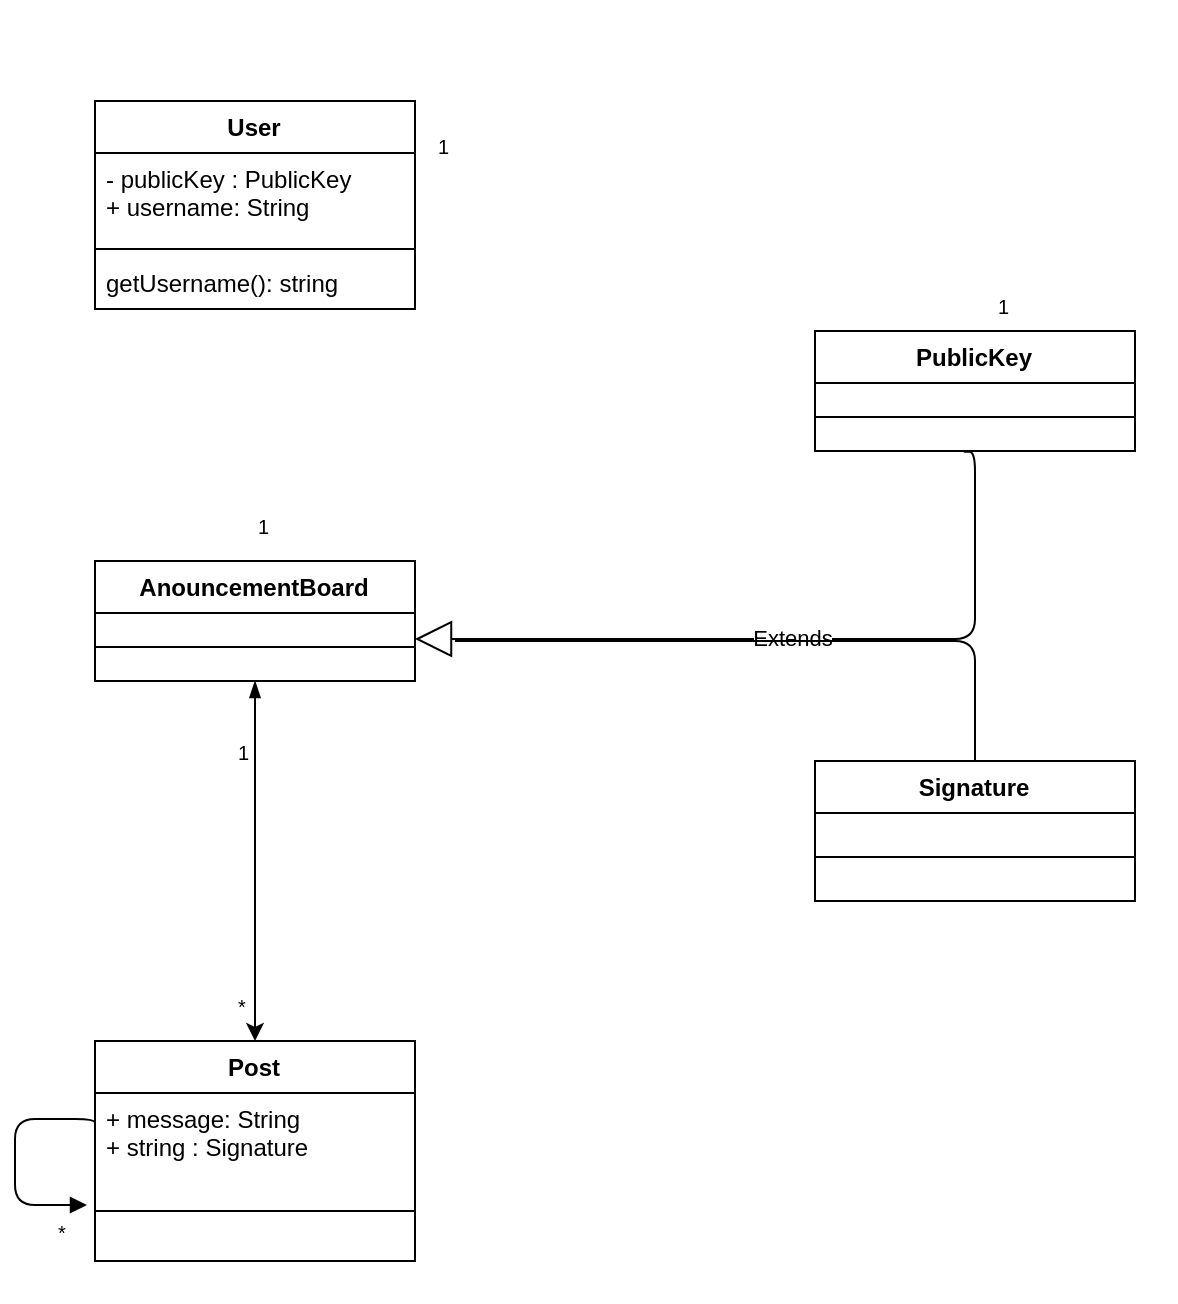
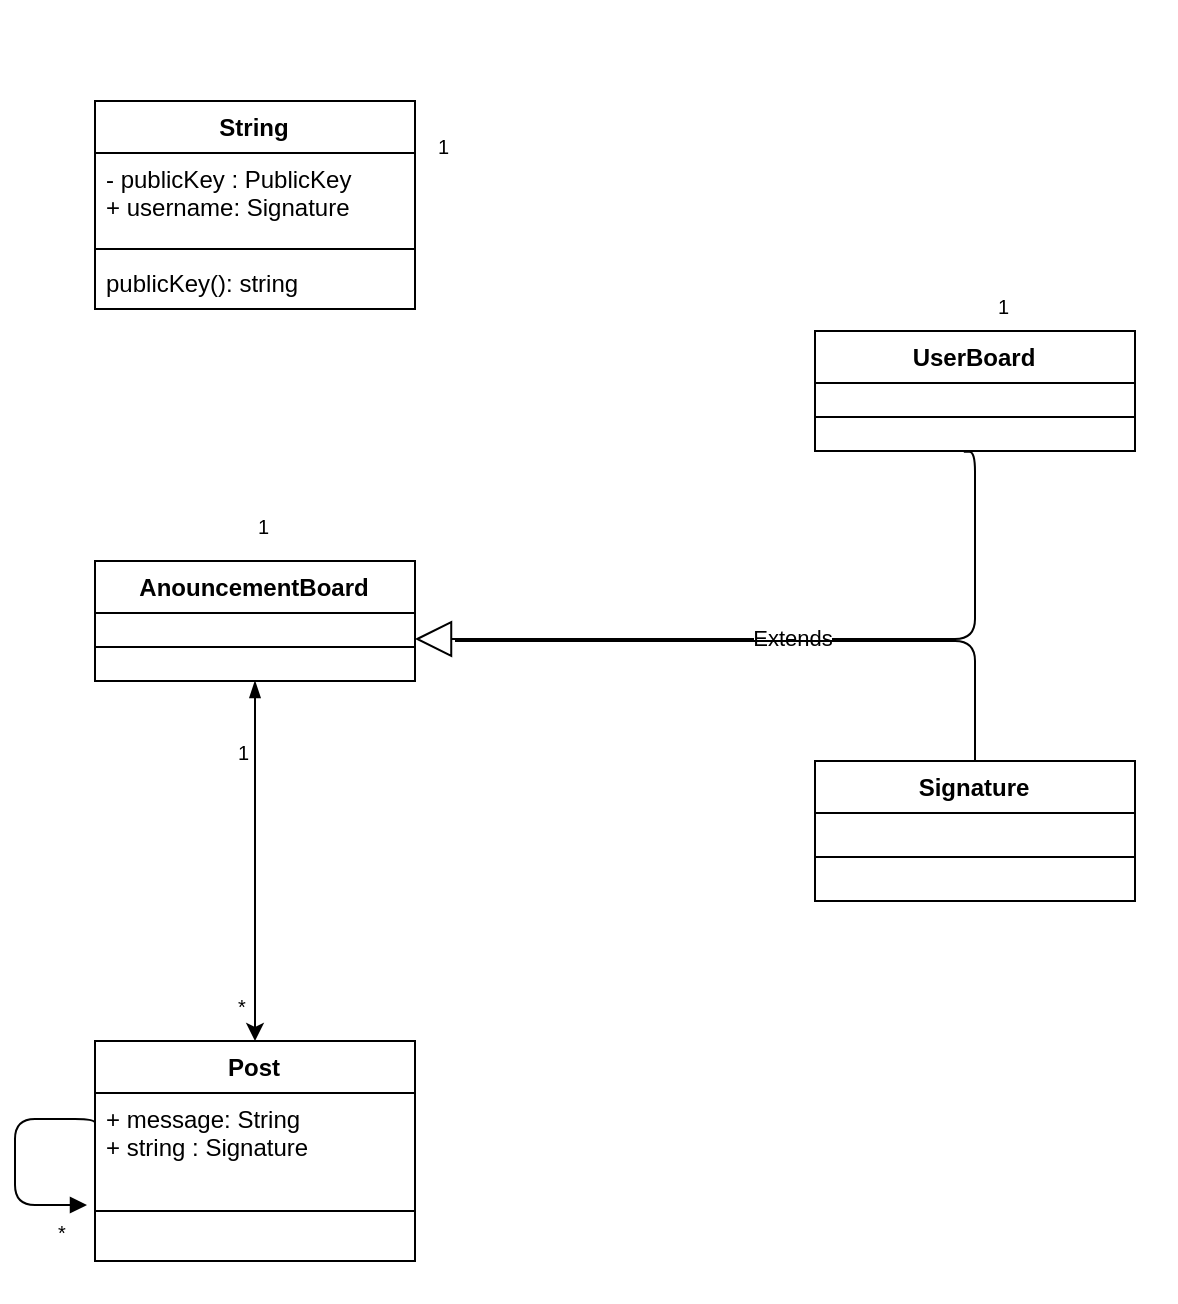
  <mxCell id="0" />
  <mxCell id="1" parent="0" />
- <mxCell id="2" value="User" style="swimlane;fontStyle=1;align=center;verticalAlign=top;childLayout=stackLayout;horizontal=1;startSize=26;horizontalStack=0;resizeParent=1;resizeParentMax=0;resizeLast=0;collapsible=1;marginBottom=0;" vertex="1" parent="1"><mxGeometry x="20" y="50" width="160" height="104" as="geometry" /></mxCell>
- <mxCell id="3" value="- publicKey : PublicKey&#10;+ username: String" style="text;strokeColor=none;fillColor=none;align=left;verticalAlign=top;spacingLeft=4;spacingRight=4;overflow=hidden;rotatable=0;points=[[0,0.5],[1,0.5]];portConstraint=eastwest;" vertex="1" parent="2"><mxGeometry y="26" width="160" height="44" as="geometry" /></mxCell>
+ <mxCell id="2" value="String" style="swimlane;fontStyle=1;align=center;verticalAlign=top;childLayout=stackLayout;horizontal=1;startSize=26;horizontalStack=0;resizeParent=1;resizeParentMax=0;resizeLast=0;collapsible=1;marginBottom=0;" vertex="1" parent="1"><mxGeometry x="20" y="50" width="160" height="104" as="geometry" /></mxCell>
+ <mxCell id="3" value="- publicKey : PublicKey&#10;+ username: Signature" style="text;strokeColor=none;fillColor=none;align=left;verticalAlign=top;spacingLeft=4;spacingRight=4;overflow=hidden;rotatable=0;points=[[0,0.5],[1,0.5]];portConstraint=eastwest;" vertex="1" parent="2"><mxGeometry y="26" width="160" height="44" as="geometry" /></mxCell>
  <mxCell id="4" value="" style="line;strokeWidth=1;fillColor=none;align=left;verticalAlign=middle;spacingTop=-1;spacingLeft=3;spacingRight=3;rotatable=0;labelPosition=right;points=[];portConstraint=eastwest;" vertex="1" parent="2"><mxGeometry y="70" width="160" height="8" as="geometry" /></mxCell>
- <mxCell id="5" value="getUsername(): string" style="text;strokeColor=none;fillColor=none;align=left;verticalAlign=top;spacingLeft=4;spacingRight=4;overflow=hidden;rotatable=0;points=[[0,0.5],[1,0.5]];portConstraint=eastwest;" vertex="1" parent="2"><mxGeometry y="78" width="160" height="26" as="geometry" /></mxCell>
+ <mxCell id="5" value="publicKey(): string" style="text;strokeColor=none;fillColor=none;align=left;verticalAlign=top;spacingLeft=4;spacingRight=4;overflow=hidden;rotatable=0;points=[[0,0.5],[1,0.5]];portConstraint=eastwest;" vertex="1" parent="2"><mxGeometry y="78" width="160" height="26" as="geometry" /></mxCell>
  <mxCell id="6" value="AnouncementBoard" style="swimlane;fontStyle=1;align=center;verticalAlign=top;childLayout=stackLayout;horizontal=1;startSize=26;horizontalStack=0;resizeParent=1;resizeParentMax=0;resizeLast=0;collapsible=1;marginBottom=0;" vertex="1" parent="1"><mxGeometry x="20" y="280" width="160" height="60" as="geometry" /></mxCell>
  <mxCell id="7" value="" style="line;strokeWidth=1;fillColor=none;align=left;verticalAlign=middle;spacingTop=-1;spacingLeft=3;spacingRight=3;rotatable=0;labelPosition=right;points=[];portConstraint=eastwest;" vertex="1" parent="6"><mxGeometry y="26" width="160" height="34" as="geometry" /></mxCell>
  <mxCell id="8" value="Post" style="swimlane;fontStyle=1;align=center;verticalAlign=top;childLayout=stackLayout;horizontal=1;startSize=26;horizontalStack=0;resizeParent=1;resizeParentMax=0;resizeLast=0;collapsible=1;marginBottom=0;" vertex="1" parent="1"><mxGeometry x="20" y="520" width="160" height="110" as="geometry" /></mxCell>
  <mxCell id="9" value="+ message: String&#10;+ string : Signature&#10;" style="text;strokeColor=none;fillColor=none;align=left;verticalAlign=top;spacingLeft=4;spacingRight=4;overflow=hidden;rotatable=0;points=[[0,0.5],[1,0.5]];portConstraint=eastwest;" vertex="1" parent="8"><mxGeometry y="26" width="160" height="34" as="geometry" /></mxCell>
  <mxCell id="10" value="" style="line;strokeWidth=1;fillColor=none;align=left;verticalAlign=middle;spacingTop=-1;spacingLeft=3;spacingRight=3;rotatable=0;labelPosition=right;points=[];portConstraint=eastwest;" vertex="1" parent="8"><mxGeometry y="60" width="160" height="50" as="geometry" /></mxCell>
  <mxCell id="11" value="" style="endArrow=block;endFill=1;html=1;edgeStyle=orthogonalEdgeStyle;align=left;verticalAlign=top;exitX=0;exitY=0.5;exitDx=0;exitDy=0;entryX=-0.025;entryY=0.846;entryDx=0;entryDy=0;entryPerimeter=0;" edge="1" parent="8" source="9"><mxGeometry x="-1" relative="1" as="geometry"><mxPoint x="60" y="90" as="sourcePoint" /><mxPoint x="-4" y="81.996" as="targetPoint" /><Array as="points"><mxPoint x="-40" y="39" /><mxPoint x="-40" y="82" /></Array></mxGeometry></mxCell>
  <mxCell id="12" value="*" style="resizable=0;html=1;align=left;verticalAlign=bottom;labelBackgroundColor=#ffffff;fontSize=10;" connectable="0" vertex="1" parent="11"><mxGeometry x="-1" relative="1" as="geometry"><mxPoint x="-20" y="61" as="offset" /></mxGeometry></mxCell>
  <mxCell id="13" style="edgeStyle=orthogonalEdgeStyle;rounded=0;orthogonalLoop=1;jettySize=auto;html=1;entryX=0.5;entryY=0;entryDx=0;entryDy=0;startArrow=blockThin;startFill=1;" edge="1" parent="1" target="8"><mxGeometry relative="1" as="geometry"><mxPoint x="100" y="340" as="sourcePoint" /><Array as="points"><mxPoint x="100" y="400" /><mxPoint x="100" y="400" /></Array></mxGeometry></mxCell>
  <mxCell id="14" value="*" style="resizable=0;html=1;align=left;verticalAlign=bottom;labelBackgroundColor=#ffffff;fontSize=10;" connectable="0" vertex="1" parent="1"><mxGeometry x="110" y="450" as="geometry"><mxPoint x="-20" y="61" as="offset" /></mxGeometry></mxCell>
  <mxCell id="15" value="1" style="resizable=0;html=1;align=left;verticalAlign=bottom;labelBackgroundColor=#ffffff;fontSize=10;" connectable="0" vertex="1" parent="1"><mxGeometry x="210" y="20" as="geometry"><mxPoint x="-20" y="61" as="offset" /></mxGeometry></mxCell>
  <mxCell id="16" value="1" style="resizable=0;html=1;align=left;verticalAlign=bottom;labelBackgroundColor=#ffffff;fontSize=10;" connectable="0" vertex="1" parent="1"><mxGeometry x="490" y="100" as="geometry"><mxPoint x="-20" y="61" as="offset" /></mxGeometry></mxCell>
  <mxCell id="17" value="1" style="resizable=0;html=1;align=left;verticalAlign=bottom;labelBackgroundColor=#ffffff;fontSize=10;" connectable="0" vertex="1" parent="1"><mxGeometry x="120" y="210" as="geometry"><mxPoint x="-20" y="61" as="offset" /></mxGeometry></mxCell>
  <mxCell id="18" value="1" style="resizable=0;html=1;align=left;verticalAlign=bottom;labelBackgroundColor=#ffffff;fontSize=10;" connectable="0" vertex="1" parent="1"><mxGeometry x="110" y="323" as="geometry"><mxPoint x="-20" y="61" as="offset" /></mxGeometry></mxCell>
  <mxCell id="19" value="Extends" style="endArrow=block;endSize=16;endFill=0;html=1;entryX=1;entryY=0.5;entryDx=0;entryDy=0;edgeStyle=orthogonalEdgeStyle;exitX=0.465;exitY=1.013;exitDx=0;exitDy=0;exitPerimeter=0;" edge="1" parent="1"><mxGeometry width="160" relative="1" as="geometry"><mxPoint x="454.4" y="225.338" as="sourcePoint" /><mxPoint x="180" y="319" as="targetPoint" /><Array as="points"><mxPoint x="460" y="225" /><mxPoint x="460" y="319" /></Array></mxGeometry></mxCell>
- <mxCell id="20" value="PublicKey" style="swimlane;fontStyle=1;align=center;verticalAlign=top;childLayout=stackLayout;horizontal=1;startSize=26;horizontalStack=0;resizeParent=1;resizeParentMax=0;resizeLast=0;collapsible=1;marginBottom=0;" vertex="1" parent="1"><mxGeometry x="380" y="165" width="160" height="60" as="geometry" /></mxCell>
+ <mxCell id="20" value="UserBoard" style="swimlane;fontStyle=1;align=center;verticalAlign=top;childLayout=stackLayout;horizontal=1;startSize=26;horizontalStack=0;resizeParent=1;resizeParentMax=0;resizeLast=0;collapsible=1;marginBottom=0;" vertex="1" parent="1"><mxGeometry x="380" y="165" width="160" height="60" as="geometry" /></mxCell>
  <mxCell id="21" value="" style="line;strokeWidth=1;fillColor=none;align=left;verticalAlign=middle;spacingTop=-1;spacingLeft=3;spacingRight=3;rotatable=0;labelPosition=right;points=[];portConstraint=eastwest;" vertex="1" parent="20"><mxGeometry y="26" width="160" height="34" as="geometry" /></mxCell>
  <mxCell id="22" value="Signature" style="swimlane;fontStyle=1;align=center;verticalAlign=top;childLayout=stackLayout;horizontal=1;startSize=26;horizontalStack=0;resizeParent=1;resizeParentMax=0;resizeLast=0;collapsible=1;marginBottom=0;" vertex="1" parent="1"><mxGeometry x="380" y="380" width="160" height="70" as="geometry" /></mxCell>
  <mxCell id="23" value="" style="line;strokeWidth=1;fillColor=none;align=left;verticalAlign=middle;spacingTop=-1;spacingLeft=3;spacingRight=3;rotatable=0;labelPosition=right;points=[];portConstraint=eastwest;" vertex="1" parent="22"><mxGeometry y="26" width="160" height="44" as="geometry" /></mxCell>
  <mxCell id="24" value="" style="endArrow=none;html=1;exitX=0.5;exitY=0;exitDx=0;exitDy=0;" edge="1" parent="1" source="22"><mxGeometry width="50" height="50" relative="1" as="geometry"><mxPoint x="230" y="410" as="sourcePoint" /><mxPoint x="200" y="320" as="targetPoint" /><Array as="points"><mxPoint x="460" y="320" /></Array></mxGeometry></mxCell>
